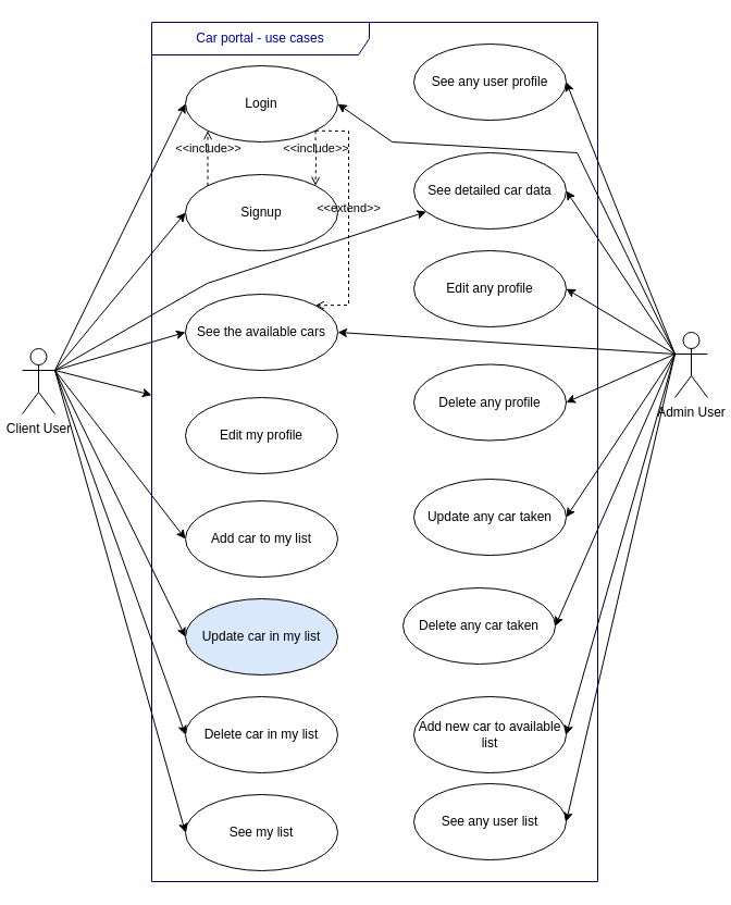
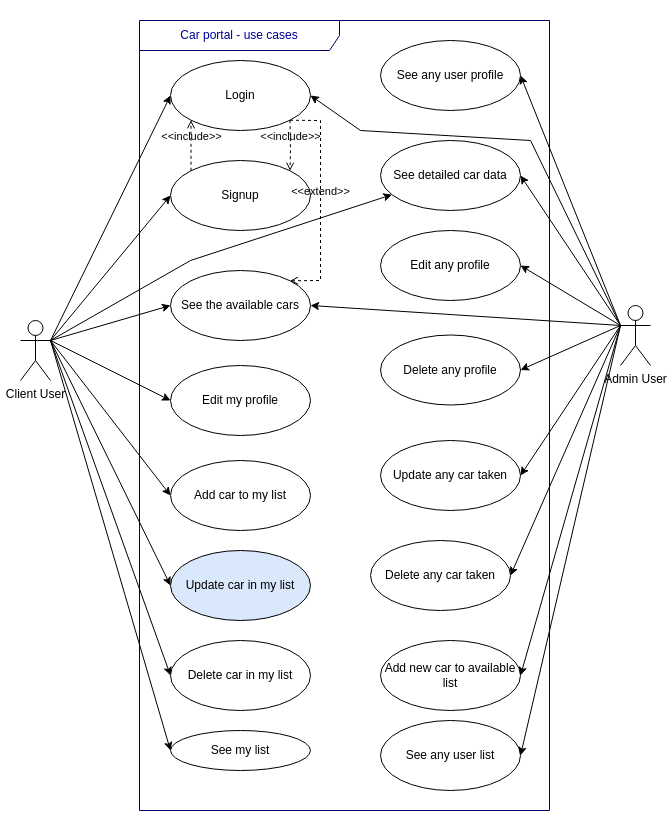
  <mxCell id="0" />
  <mxCell id="1" parent="0" />
  <mxCell id="2" value="Client User" style="shape=umlActor;verticalLabelPosition=bottom;verticalAlign=top;html=1;" parent="1" vertex="1"><mxGeometry x="20" y="320" width="30" height="60" as="geometry" /></mxCell>
  <mxCell id="3" value="Admin User" style="shape=umlActor;verticalLabelPosition=bottom;verticalAlign=top;html=1;" parent="1" vertex="1"><mxGeometry x="620" y="305" width="30" height="60" as="geometry" /></mxCell>
  <mxCell id="4" value="Car portal - use cases" style="shape=umlFrame;whiteSpace=wrap;html=1;strokeWidth=1;fillColor=none;width=200;height=30;fontColor=#000099;strokeColor=#000066;" parent="1" vertex="1"><mxGeometry x="139" y="20" width="410" height="790" as="geometry" /></mxCell>
  <mxCell id="5" value="Login" style="ellipse;whiteSpace=wrap;html=1;" parent="1" vertex="1"><mxGeometry x="170" y="60" width="140" height="70" as="geometry" /></mxCell>
  <mxCell id="6" value="Signup" style="ellipse;whiteSpace=wrap;html=1;" parent="1" vertex="1"><mxGeometry x="170" y="160" width="140" height="70" as="geometry" /></mxCell>
  <mxCell id="7" value="Add car to my list" style="ellipse;whiteSpace=wrap;html=1;" parent="1" vertex="1"><mxGeometry x="170" y="460" width="140" height="70" as="geometry" /></mxCell>
  <mxCell id="8" value="Update car in my list" style="ellipse;whiteSpace=wrap;html=1;fillColor=#dae8fc;" parent="1" vertex="1"><mxGeometry x="170" y="550" width="140" height="70" as="geometry" /></mxCell>
  <mxCell id="9" value="Edit my profile" style="ellipse;whiteSpace=wrap;html=1;" parent="1" vertex="1"><mxGeometry x="170" y="365" width="140" height="70" as="geometry" /></mxCell>
  <mxCell id="10" value="Delete car in my list" style="ellipse;whiteSpace=wrap;html=1;" parent="1" vertex="1"><mxGeometry x="170" y="640" width="140" height="70" as="geometry" /></mxCell>
  <mxCell id="11" value="See the available cars" style="ellipse;whiteSpace=wrap;html=1;" parent="1" vertex="1"><mxGeometry x="170" y="270" width="140" height="70" as="geometry" /></mxCell>
- <mxCell id="12" value="See my list" style="ellipse;whiteSpace=wrap;html=1;" parent="1" vertex="1"><mxGeometry x="170" y="730" width="140" height="70" as="geometry" /></mxCell>
+ <mxCell id="12" value="See my list" style="ellipse;whiteSpace=wrap;html=1;" parent="1" vertex="1"><mxGeometry x="170" y="730" width="140" height="40" as="geometry" /></mxCell>
  <mxCell id="13" value="Edit any profile" style="ellipse;whiteSpace=wrap;html=1;" parent="1" vertex="1"><mxGeometry x="380" y="230" width="140" height="70" as="geometry" /></mxCell>
  <mxCell id="14" value="Delete any profile" style="ellipse;whiteSpace=wrap;html=1;" parent="1" vertex="1"><mxGeometry x="380" y="334.5" width="140" height="70" as="geometry" /></mxCell>
  <mxCell id="15" value="Add new car to available list" style="ellipse;whiteSpace=wrap;html=1;" parent="1" vertex="1"><mxGeometry x="380" y="640" width="140" height="70" as="geometry" /></mxCell>
  <mxCell id="16" value="Delete any car taken" style="ellipse;whiteSpace=wrap;html=1;" parent="1" vertex="1"><mxGeometry x="370" y="540" width="140" height="70" as="geometry" /></mxCell>
  <mxCell id="17" value="See any user list" style="ellipse;whiteSpace=wrap;html=1;" parent="1" vertex="1"><mxGeometry x="380" y="720" width="140" height="70" as="geometry" /></mxCell>
  <mxCell id="18" value="" style="endArrow=classic;html=1;rounded=0;exitX=1;exitY=0.333;exitDx=0;exitDy=0;exitPerimeter=0;entryX=0;entryY=0.5;entryDx=0;entryDy=0;" parent="1" source="2" target="5" edge="1"><mxGeometry width="50" height="50" relative="1" as="geometry"><mxPoint x="-10" y="140" as="sourcePoint" /><mxPoint x="40" y="90" as="targetPoint" /></mxGeometry></mxCell>
  <mxCell id="19" value="" style="endArrow=classic;html=1;rounded=0;exitX=1;exitY=0.333;exitDx=0;exitDy=0;exitPerimeter=0;entryX=0;entryY=0.5;entryDx=0;entryDy=0;" parent="1" source="2" target="6" edge="1"><mxGeometry width="50" height="50" relative="1" as="geometry"><mxPoint x="0" y="150" as="sourcePoint" /><mxPoint x="50" y="100" as="targetPoint" /></mxGeometry></mxCell>
- <mxCell id="20" value="" style="endArrow=classic;html=1;rounded=0;exitX=1;exitY=0.333;exitDx=0;exitDy=0;exitPerimeter=0;" parent="1" source="2" target="4" edge="1"><mxGeometry width="50" height="50" relative="1" as="geometry"><mxPoint x="100" y="320" as="sourcePoint" /><mxPoint x="150" y="270" as="targetPoint" /></mxGeometry></mxCell>
+ <mxCell id="20" value="" style="endArrow=classic;html=1;rounded=0;exitX=1;exitY=0.333;exitDx=0;exitDy=0;exitPerimeter=0;entryX=0;entryY=0.5;entryDx=0;entryDy=0;" parent="1" source="2" target="9" edge="1"><mxGeometry width="50" height="50" relative="1" as="geometry"><mxPoint x="100" y="320" as="sourcePoint" /><mxPoint x="150" y="270" as="targetPoint" /></mxGeometry></mxCell>
  <mxCell id="21" value="" style="endArrow=classic;html=1;rounded=0;entryX=0;entryY=0.5;entryDx=0;entryDy=0;exitX=1;exitY=0.333;exitDx=0;exitDy=0;exitPerimeter=0;" parent="1" source="2" target="12" edge="1"><mxGeometry width="50" height="50" relative="1" as="geometry"><mxPoint x="70" y="320" as="sourcePoint" /><mxPoint x="70" y="120" as="targetPoint" /></mxGeometry></mxCell>
  <mxCell id="22" value="" style="endArrow=classic;html=1;rounded=0;exitX=1;exitY=0.333;exitDx=0;exitDy=0;exitPerimeter=0;entryX=0;entryY=0.5;entryDx=0;entryDy=0;" parent="1" source="2" target="11" edge="1"><mxGeometry width="50" height="50" relative="1" as="geometry"><mxPoint x="20" y="500" as="sourcePoint" /><mxPoint x="70" y="450" as="targetPoint" /></mxGeometry></mxCell>
  <mxCell id="23" value="" style="endArrow=classic;html=1;rounded=0;entryX=0;entryY=0.5;entryDx=0;entryDy=0;exitX=1;exitY=0.333;exitDx=0;exitDy=0;exitPerimeter=0;" parent="1" source="2" target="10" edge="1"><mxGeometry width="50" height="50" relative="1" as="geometry"><mxPoint x="70" y="320" as="sourcePoint" /><mxPoint x="100" y="420" as="targetPoint" /></mxGeometry></mxCell>
  <mxCell id="24" value="" style="endArrow=classic;html=1;rounded=0;entryX=0;entryY=0.5;entryDx=0;entryDy=0;exitX=1;exitY=0.333;exitDx=0;exitDy=0;exitPerimeter=0;" parent="1" source="2" target="8" edge="1"><mxGeometry width="50" height="50" relative="1" as="geometry"><mxPoint x="70" y="320" as="sourcePoint" /><mxPoint x="130" y="380" as="targetPoint" /></mxGeometry></mxCell>
  <mxCell id="25" value="" style="endArrow=classic;html=1;rounded=0;exitX=1;exitY=0.333;exitDx=0;exitDy=0;exitPerimeter=0;entryX=0;entryY=0.5;entryDx=0;entryDy=0;" parent="1" source="2" target="7" edge="1"><mxGeometry width="50" height="50" relative="1" as="geometry"><mxPoint x="80" y="340" as="sourcePoint" /><mxPoint x="130" y="290" as="targetPoint" /></mxGeometry></mxCell>
  <mxCell id="26" value="" style="endArrow=classic;html=1;rounded=0;entryX=1;entryY=0.5;entryDx=0;entryDy=0;exitX=0;exitY=0.333;exitDx=0;exitDy=0;exitPerimeter=0;" parent="1" source="3" target="14" edge="1"><mxGeometry width="50" height="50" relative="1" as="geometry"><mxPoint x="80" y="230" as="sourcePoint" /><mxPoint x="130" y="180" as="targetPoint" /></mxGeometry></mxCell>
  <mxCell id="27" value="" style="endArrow=classic;html=1;rounded=0;exitX=0;exitY=0.333;exitDx=0;exitDy=0;exitPerimeter=0;entryX=1;entryY=0.5;entryDx=0;entryDy=0;" parent="1" source="3" target="13" edge="1"><mxGeometry width="50" height="50" relative="1" as="geometry"><mxPoint x="90" y="240" as="sourcePoint" /><mxPoint x="140" y="190" as="targetPoint" /></mxGeometry></mxCell>
  <mxCell id="28" value="" style="endArrow=classic;html=1;rounded=0;exitX=0;exitY=0.333;exitDx=0;exitDy=0;exitPerimeter=0;entryX=1;entryY=0.5;entryDx=0;entryDy=0;" parent="1" source="3" target="16" edge="1"><mxGeometry width="50" height="50" relative="1" as="geometry"><mxPoint x="650" y="190" as="sourcePoint" /><mxPoint x="700" y="140" as="targetPoint" /></mxGeometry></mxCell>
  <mxCell id="29" value="" style="endArrow=classic;html=1;rounded=0;exitX=0;exitY=0.333;exitDx=0;exitDy=0;exitPerimeter=0;entryX=1;entryY=0.5;entryDx=0;entryDy=0;" parent="1" source="3" target="5" edge="1"><mxGeometry width="50" height="50" relative="1" as="geometry"><mxPoint x="630" y="230" as="sourcePoint" /><mxPoint x="680" y="180" as="targetPoint" /><Array as="points"><mxPoint x="530" y="140" /><mxPoint x="360" y="130" /></Array></mxGeometry></mxCell>
  <mxCell id="30" value="" style="endArrow=classic;html=1;rounded=0;entryX=1;entryY=0.5;entryDx=0;entryDy=0;exitX=0;exitY=0.333;exitDx=0;exitDy=0;exitPerimeter=0;" parent="1" source="3" target="15" edge="1"><mxGeometry width="50" height="50" relative="1" as="geometry"><mxPoint x="640" y="300" as="sourcePoint" /><mxPoint x="690" y="250" as="targetPoint" /></mxGeometry></mxCell>
  <mxCell id="31" value="" style="endArrow=classic;html=1;rounded=0;entryX=1;entryY=0.5;entryDx=0;entryDy=0;exitX=0;exitY=0.333;exitDx=0;exitDy=0;exitPerimeter=0;" parent="1" source="3" target="17" edge="1"><mxGeometry width="50" height="50" relative="1" as="geometry"><mxPoint x="130" y="280" as="sourcePoint" /><mxPoint x="180" y="230" as="targetPoint" /></mxGeometry></mxCell>
  <mxCell id="32" value="&amp;lt;&amp;lt;include&amp;gt;&amp;gt;" style="html=1;verticalAlign=bottom;labelBackgroundColor=none;endArrow=open;endFill=0;dashed=1;rounded=0;exitX=1;exitY=1;exitDx=0;exitDy=0;entryX=1;entryY=0;entryDx=0;entryDy=0;" parent="1" source="5" target="6" edge="1"><mxGeometry width="160" relative="1" as="geometry"><mxPoint x="330" y="140" as="sourcePoint" /><mxPoint x="490" y="140" as="targetPoint" /><Array as="points"><mxPoint x="290" y="150" /></Array></mxGeometry></mxCell>
  <mxCell id="33" value="&amp;lt;&amp;lt;include&amp;gt;&amp;gt;" style="html=1;verticalAlign=bottom;labelBackgroundColor=none;endArrow=open;endFill=0;dashed=1;rounded=0;exitX=0;exitY=0;exitDx=0;exitDy=0;entryX=0;entryY=1;entryDx=0;entryDy=0;" parent="1" source="6" target="5" edge="1"><mxGeometry width="160" relative="1" as="geometry"><mxPoint x="0" y="110" as="sourcePoint" /><mxPoint x="160" y="110" as="targetPoint" /></mxGeometry></mxCell>
  <mxCell id="34" value="&amp;lt;&amp;lt;extend&amp;gt;&amp;gt;" style="html=1;verticalAlign=bottom;labelBackgroundColor=none;endArrow=open;endFill=0;dashed=1;rounded=0;exitX=1;exitY=1;exitDx=0;exitDy=0;entryX=1;entryY=0;entryDx=0;entryDy=0;" parent="1" source="5" target="11" edge="1"><mxGeometry width="160" relative="1" as="geometry"><mxPoint x="-100" y="140" as="sourcePoint" /><mxPoint x="60" y="140" as="targetPoint" /><Array as="points"><mxPoint x="320" y="120" /><mxPoint x="320" y="170" /><mxPoint x="320" y="280" /></Array></mxGeometry></mxCell>
  <mxCell id="35" value="Update any car taken" style="ellipse;whiteSpace=wrap;html=1;" parent="1" vertex="1"><mxGeometry x="380" y="440" width="140" height="70" as="geometry" /></mxCell>
  <mxCell id="36" value="" style="endArrow=classic;html=1;rounded=0;exitX=0;exitY=0.333;exitDx=0;exitDy=0;exitPerimeter=0;entryX=1;entryY=0.5;entryDx=0;entryDy=0;" parent="1" source="3" target="35" edge="1"><mxGeometry width="50" height="50" relative="1" as="geometry"><mxPoint x="620" y="212.5" as="sourcePoint" /><mxPoint x="700" y="27.5" as="targetPoint" /></mxGeometry></mxCell>
  <mxCell id="37" value="" style="endArrow=classic;html=1;rounded=0;entryX=1;entryY=0.5;entryDx=0;entryDy=0;exitX=0;exitY=0.333;exitDx=0;exitDy=0;exitPerimeter=0;" parent="1" source="3" target="11" edge="1"><mxGeometry width="50" height="50" relative="1" as="geometry"><mxPoint x="630" y="335" as="sourcePoint" /><mxPoint x="530" y="365" as="targetPoint" /></mxGeometry></mxCell>
  <mxCell id="38" value="See detailed car data" style="ellipse;whiteSpace=wrap;html=1;" parent="1" vertex="1"><mxGeometry x="380" y="140" width="140" height="70" as="geometry" /></mxCell>
  <mxCell id="39" value="" style="endArrow=classic;html=1;rounded=0;" parent="1" target="38" edge="1"><mxGeometry width="50" height="50" relative="1" as="geometry"><mxPoint x="50" y="340" as="sourcePoint" /><mxPoint x="-110" y="250" as="targetPoint" /><Array as="points"><mxPoint x="190" y="260" /></Array></mxGeometry></mxCell>
  <mxCell id="40" value="" style="endArrow=classic;html=1;rounded=0;entryX=1;entryY=0.5;entryDx=0;entryDy=0;exitX=0;exitY=0.333;exitDx=0;exitDy=0;exitPerimeter=0;" parent="1" source="3" target="38" edge="1"><mxGeometry width="50" height="50" relative="1" as="geometry"><mxPoint x="60" y="350" as="sourcePoint" /><mxPoint x="402.878" y="205.231" as="targetPoint" /><Array as="points" /></mxGeometry></mxCell>
  <mxCell id="41" value="See any user profile" style="ellipse;whiteSpace=wrap;html=1;" vertex="1" parent="1"><mxGeometry x="380" y="40" width="140" height="70" as="geometry" /></mxCell>
  <mxCell id="42" value="" style="endArrow=classic;html=1;rounded=0;entryX=1;entryY=0.5;entryDx=0;entryDy=0;exitX=0;exitY=0.333;exitDx=0;exitDy=0;exitPerimeter=0;" edge="1" parent="1" source="3" target="41"><mxGeometry width="50" height="50" relative="1" as="geometry"><mxPoint x="630" y="335" as="sourcePoint" /><mxPoint x="530" y="365" as="targetPoint" /></mxGeometry></mxCell>
